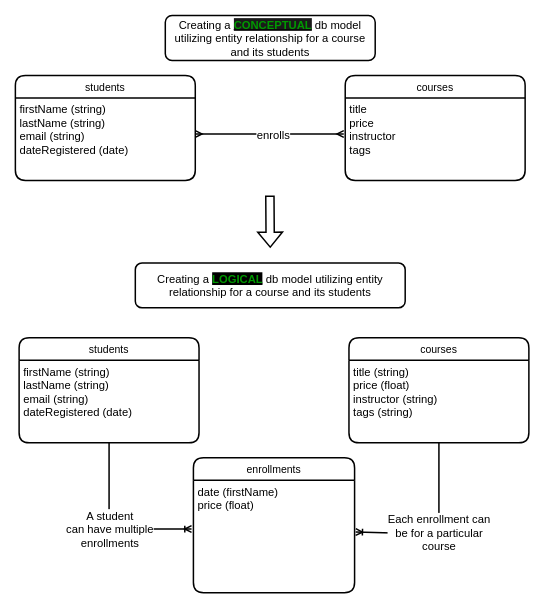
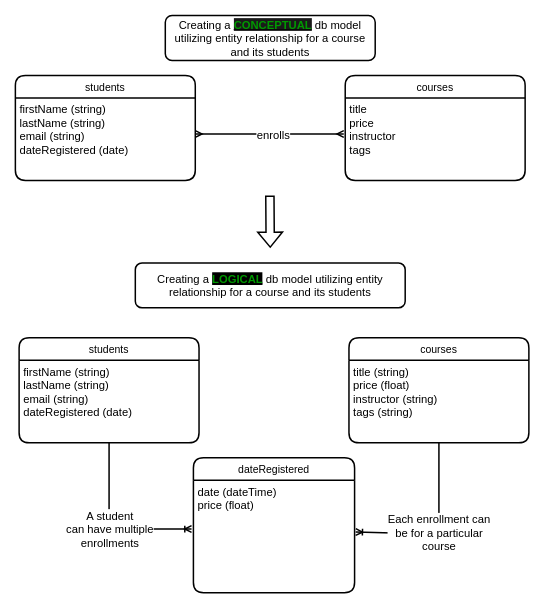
  <mxCell id="0" />
  <mxCell id="1" parent="0" />
  <mxCell id="2" value="students" style="swimlane;childLayout=stackLayout;horizontal=1;startSize=30;horizontalStack=0;rounded=1;fontSize=14;fontStyle=0;strokeWidth=2;resizeParent=0;resizeLast=1;shadow=0;dashed=0;align=center;" vertex="1" parent="1"><mxGeometry x="20" y="100" width="240" height="140" as="geometry" /></mxCell>
  <mxCell id="3" value="firstName (string)&#10;lastName (string)&#10;email (string)&#10;dateRegistered (date)" style="align=left;strokeColor=none;fillColor=none;spacingLeft=4;fontSize=15;verticalAlign=top;resizable=0;rotatable=0;part=1;" vertex="1" parent="2"><mxGeometry y="30" width="240" height="110" as="geometry" /></mxCell>
  <mxCell id="4" value="courses" style="swimlane;childLayout=stackLayout;horizontal=1;startSize=30;horizontalStack=0;rounded=1;fontSize=14;fontStyle=0;strokeWidth=2;resizeParent=0;resizeLast=1;shadow=0;dashed=0;align=center;" vertex="1" parent="1"><mxGeometry x="460" y="100" width="240" height="140" as="geometry" /></mxCell>
  <mxCell id="5" value="title&#10;price&#10;instructor&#10;tags" style="align=left;strokeColor=none;fillColor=none;spacingLeft=4;fontSize=15;verticalAlign=top;resizable=0;rotatable=0;part=1;" vertex="1" parent="4"><mxGeometry y="30" width="240" height="110" as="geometry" /></mxCell>
  <mxCell id="6" value="&lt;p&gt;&lt;font style=&quot;font-size: 15px;&quot;&gt;Creating a &lt;b&gt;&lt;u&gt;&lt;font style=&quot;background-color: rgb(26, 26, 26);&quot; color=&quot;#009900&quot;&gt;CONCEPTUAL&lt;/font&gt;&lt;/u&gt;&lt;/b&gt; db model utilizing entity relationship for a course and its students&lt;/font&gt;&lt;/p&gt;" style="rounded=1;whiteSpace=wrap;html=1;strokeWidth=2;align=center;" vertex="1" parent="1"><mxGeometry x="220" y="20" width="280" height="60" as="geometry" /></mxCell>
  <mxCell id="7" value="&lt;font style=&quot;font-size: 15px;&quot;&gt;Creating a &lt;b&gt;&lt;u&gt;&lt;font style=&quot;background-color: rgb(0, 0, 0);&quot; color=&quot;#009900&quot;&gt;LOGICAL&lt;/font&gt;&lt;/u&gt;&lt;/b&gt; db model utilizing entity relationship for a course and its students&lt;/font&gt;" style="rounded=1;whiteSpace=wrap;html=1;strokeWidth=2;" vertex="1" parent="1"><mxGeometry x="180" y="350" width="360" height="60" as="geometry" /></mxCell>
  <mxCell id="8" value="students" style="swimlane;childLayout=stackLayout;horizontal=1;startSize=30;horizontalStack=0;rounded=1;fontSize=14;fontStyle=0;strokeWidth=2;resizeParent=0;resizeLast=1;shadow=0;dashed=0;align=center;" vertex="1" parent="1"><mxGeometry x="25" y="450" width="240" height="140" as="geometry" /></mxCell>
  <mxCell id="9" value="firstName (string)&#10;lastName (string)&#10;email (string)&#10;dateRegistered (date)" style="align=left;strokeColor=none;fillColor=none;spacingLeft=4;fontSize=15;verticalAlign=top;resizable=0;rotatable=0;part=1;" vertex="1" parent="8"><mxGeometry y="30" width="240" height="110" as="geometry" /></mxCell>
  <mxCell id="10" value="courses" style="swimlane;childLayout=stackLayout;horizontal=1;startSize=30;horizontalStack=0;rounded=1;fontSize=14;fontStyle=0;strokeWidth=2;resizeParent=0;resizeLast=1;shadow=0;dashed=0;align=center;" vertex="1" parent="1"><mxGeometry x="465" y="450" width="240" height="140" as="geometry" /></mxCell>
  <mxCell id="11" value="title (string)&#10;price (float)&#10;instructor (string)&#10;tags (string)" style="align=left;strokeColor=none;fillColor=none;spacingLeft=4;fontSize=15;verticalAlign=top;resizable=0;rotatable=0;part=1;" vertex="1" parent="10"><mxGeometry y="30" width="240" height="110" as="geometry" /></mxCell>
- <mxCell id="12" value="enrollments" style="swimlane;childLayout=stackLayout;horizontal=1;startSize=30;horizontalStack=0;rounded=1;fontSize=14;fontStyle=0;strokeWidth=2;resizeParent=0;resizeLast=1;shadow=0;dashed=0;align=center;" vertex="1" parent="1"><mxGeometry x="257.5" y="610" width="215" height="180" as="geometry" /></mxCell>
- <mxCell id="13" value="date (firstName)&#10;price (float)" style="align=left;strokeColor=none;fillColor=none;spacingLeft=4;fontSize=15;verticalAlign=top;resizable=0;rotatable=0;part=1;" vertex="1" parent="12"><mxGeometry y="30" width="215" height="150" as="geometry" /></mxCell>
+ <mxCell id="12" value="dateRegistered" style="swimlane;childLayout=stackLayout;horizontal=1;startSize=30;horizontalStack=0;rounded=1;fontSize=14;fontStyle=0;strokeWidth=2;resizeParent=0;resizeLast=1;shadow=0;dashed=0;align=center;" vertex="1" parent="1"><mxGeometry x="257.5" y="610" width="215" height="180" as="geometry" /></mxCell>
+ <mxCell id="13" value="date (dateTime)&#10;price (float)" style="align=left;strokeColor=none;fillColor=none;spacingLeft=4;fontSize=15;verticalAlign=top;resizable=0;rotatable=0;part=1;" vertex="1" parent="12"><mxGeometry y="30" width="215" height="150" as="geometry" /></mxCell>
  <mxCell id="14" value="" style="fontSize=12;html=1;endArrow=ERoneToMany;rounded=0;strokeWidth=2;exitX=0.5;exitY=1;exitDx=0;exitDy=0;" edge="1" parent="1" source="9"><mxGeometry width="100" height="100" relative="1" as="geometry"><mxPoint x="145" y="650" as="sourcePoint" /><mxPoint x="255" y="705" as="targetPoint" /><Array as="points"><mxPoint x="145" y="705" /></Array></mxGeometry></mxCell>
  <mxCell id="15" value="A student&lt;br&gt;can have multiple&lt;br&gt;enrollments" style="edgeLabel;html=1;align=center;verticalAlign=middle;resizable=0;points=[];fontSize=15;" vertex="1" connectable="0" parent="14"><mxGeometry x="0.445" y="1" relative="1" as="geometry"><mxPoint x="-48" as="offset" /></mxGeometry></mxCell>
  <mxCell id="16" value="" style="fontSize=12;html=1;endArrow=ERoneToMany;rounded=0;strokeWidth=2;exitX=0.5;exitY=1;exitDx=0;exitDy=0;entryX=1.007;entryY=0.46;entryDx=0;entryDy=0;entryPerimeter=0;" edge="1" parent="1" source="11" target="13"><mxGeometry width="100" height="100" relative="1" as="geometry"><mxPoint x="595" y="690" as="sourcePoint" /><mxPoint x="485" y="710" as="targetPoint" /><Array as="points"><mxPoint x="585" y="712" /></Array></mxGeometry></mxCell>
  <mxCell id="17" value="Each enrollment can&lt;br&gt;be for a particular&lt;br&gt;course" style="edgeLabel;html=1;align=center;verticalAlign=middle;resizable=0;points=[];fontSize=15;" vertex="1" connectable="0" parent="16"><mxGeometry x="0.445" y="1" relative="1" as="geometry"><mxPoint x="46" y="-2" as="offset" /></mxGeometry></mxCell>
  <mxCell id="18" value="" style="fontSize=12;html=1;endArrow=ERmany;startArrow=ERmany;rounded=0;strokeWidth=2;entryX=-0.008;entryY=0.436;entryDx=0;entryDy=0;entryPerimeter=0;" edge="1" parent="1" target="5"><mxGeometry width="100" height="100" relative="1" as="geometry"><mxPoint x="260" y="178" as="sourcePoint" /><mxPoint x="450" y="175" as="targetPoint" /></mxGeometry></mxCell>
  <mxCell id="19" value="enrolls" style="edgeLabel;html=1;align=center;verticalAlign=middle;resizable=0;points=[];fontSize=15;" vertex="1" connectable="0" parent="18"><mxGeometry x="0.045" y="-1" relative="1" as="geometry"><mxPoint as="offset" /></mxGeometry></mxCell>
  <mxCell id="20" value="" style="shape=flexArrow;endArrow=classic;html=1;rounded=0;strokeWidth=2;fontSize=15;" edge="1" parent="1"><mxGeometry x="1" y="20" width="50" height="50" relative="1" as="geometry"><mxPoint x="359.5" y="260" as="sourcePoint" /><mxPoint x="360" y="330" as="targetPoint" /><mxPoint x="-20" y="20" as="offset" /></mxGeometry></mxCell>
